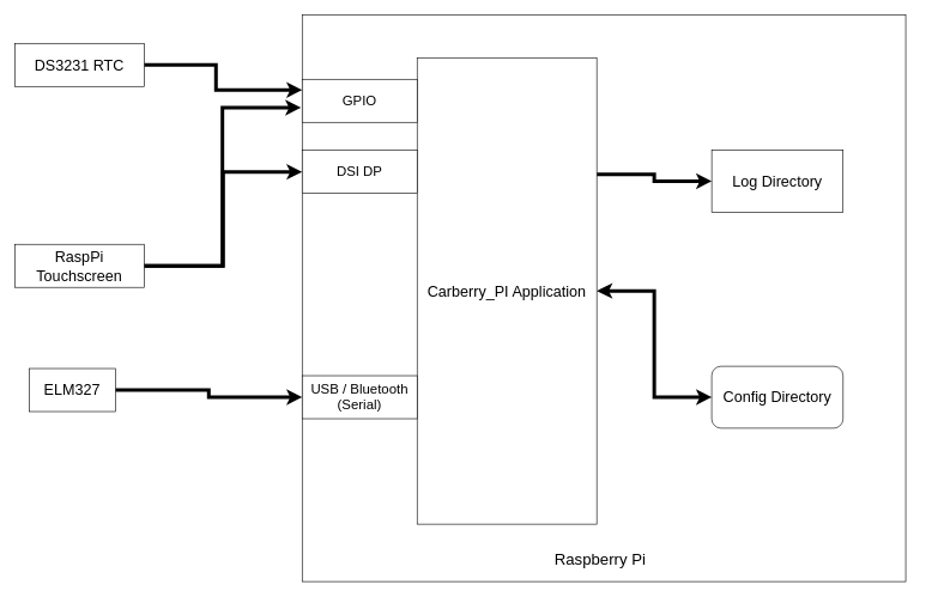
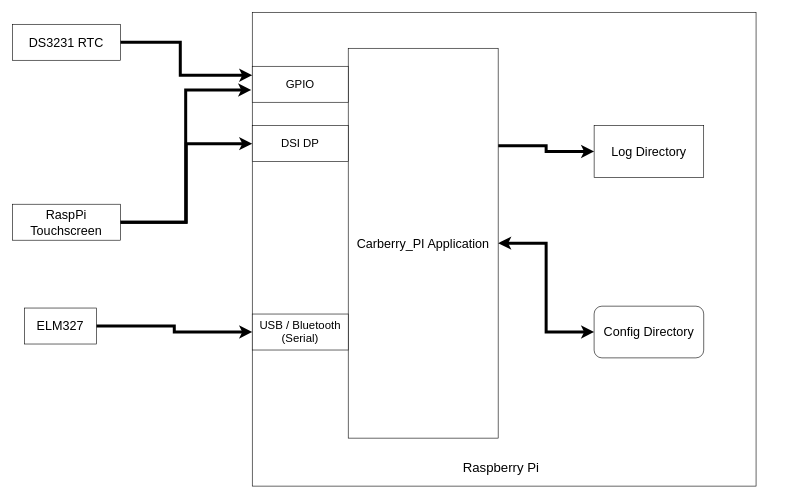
  <mxCell id="0" />
  <mxCell id="1" parent="0" />
  <mxCell id="2" style="edgeStyle=elbowEdgeStyle;rounded=0;orthogonalLoop=1;jettySize=auto;html=1;exitX=1;exitY=0.5;exitDx=0;exitDy=0;entryX=0;entryY=0.5;entryDx=0;entryDy=0;startArrow=none;startFill=0;strokeWidth=5;" edge="1" parent="1" source="3" target="12"><mxGeometry relative="1" as="geometry" /></mxCell>
  <mxCell id="3" value="&lt;font style=&quot;font-size: 21px&quot;&gt;ELM327&lt;/font&gt;" style="rounded=0;whiteSpace=wrap;html=1;" vertex="1" parent="1"><mxGeometry x="40" y="513.09" width="120" height="60" as="geometry" /></mxCell>
  <mxCell id="4" value="" style="group" vertex="1" connectable="0" parent="1"><mxGeometry x="420" y="20" width="880" height="790" as="geometry" /></mxCell>
  <mxCell id="5" value="" style="rounded=0;whiteSpace=wrap;html=1;" vertex="1" parent="4"><mxGeometry width="840" height="790" as="geometry" /></mxCell>
  <mxCell id="6" value="&lt;font style=&quot;font-size: 22px&quot;&gt;Raspberry Pi&lt;/font&gt;" style="text;html=1;strokeColor=none;fillColor=none;align=center;verticalAlign=middle;whiteSpace=wrap;rounded=0;" vertex="1" parent="4"><mxGeometry x="233.919" y="744.423" width="362.162" height="30.385" as="geometry" /></mxCell>
  <mxCell id="7" style="edgeStyle=elbowEdgeStyle;rounded=0;orthogonalLoop=1;jettySize=auto;html=1;exitX=1;exitY=0.25;exitDx=0;exitDy=0;entryX=0;entryY=0.5;entryDx=0;entryDy=0;startArrow=none;startFill=0;strokeWidth=5;" edge="1" parent="4" source="8" target="9"><mxGeometry relative="1" as="geometry" /></mxCell>
  <mxCell id="8" value="&lt;span style=&quot;font-size: 21px&quot;&gt;Carberry_PI Application&lt;/span&gt;" style="rounded=0;whiteSpace=wrap;html=1;" vertex="1" parent="4"><mxGeometry x="160" y="60" width="250" height="650" as="geometry" /></mxCell>
  <mxCell id="9" value="&lt;span style=&quot;font-size: 21px&quot;&gt;Log Directory&lt;/span&gt;" style="rounded=0;whiteSpace=wrap;html=1;" vertex="1" parent="4"><mxGeometry x="570.004" y="189" width="182.727" height="86.182" as="geometry" /></mxCell>
  <mxCell id="10" style="edgeStyle=elbowEdgeStyle;rounded=0;orthogonalLoop=1;jettySize=auto;html=1;exitX=0;exitY=0.5;exitDx=0;exitDy=0;entryX=1;entryY=0.5;entryDx=0;entryDy=0;startArrow=classic;startFill=1;strokeWidth=5;" edge="1" parent="4" source="11" target="8"><mxGeometry relative="1" as="geometry" /></mxCell>
  <mxCell id="11" value="&lt;span style=&quot;font-size: 21px&quot;&gt;Config Directory&lt;/span&gt;" style="whiteSpace=wrap;html=1;rounded=1;" vertex="1" parent="4"><mxGeometry x="570.004" y="490" width="182.727" height="86.182" as="geometry" /></mxCell>
  <mxCell id="12" value="&lt;font style=&quot;font-size: 19px&quot;&gt;USB / Bluetooth (Serial)&lt;/font&gt;" style="rounded=0;whiteSpace=wrap;html=1;" vertex="1" parent="4"><mxGeometry y="503.09" width="160" height="60" as="geometry" /></mxCell>
  <mxCell id="13" value="&lt;font style=&quot;font-size: 19px&quot;&gt;GPIO&lt;/font&gt;" style="rounded=0;whiteSpace=wrap;html=1;" vertex="1" parent="4"><mxGeometry y="90.0" width="160" height="60" as="geometry" /></mxCell>
  <mxCell id="14" value="&lt;font style=&quot;font-size: 19px&quot;&gt;DSI DP&lt;/font&gt;" style="rounded=0;whiteSpace=wrap;html=1;" vertex="1" parent="4"><mxGeometry y="189.0" width="160" height="60" as="geometry" /></mxCell>
  <mxCell id="15" style="edgeStyle=elbowEdgeStyle;rounded=0;orthogonalLoop=1;jettySize=auto;html=1;exitX=1;exitY=0.5;exitDx=0;exitDy=0;entryX=-0.002;entryY=0.164;entryDx=0;entryDy=0;entryPerimeter=0;startArrow=none;startFill=0;strokeWidth=5;" edge="1" parent="1" source="17" target="5"><mxGeometry relative="1" as="geometry" /></mxCell>
  <mxCell id="16" style="edgeStyle=elbowEdgeStyle;rounded=0;orthogonalLoop=1;jettySize=auto;html=1;exitX=1;exitY=0.5;exitDx=0;exitDy=0;startArrow=none;startFill=0;strokeWidth=5;" edge="1" parent="1" source="17" target="14"><mxGeometry relative="1" as="geometry" /></mxCell>
  <mxCell id="17" value="&lt;span style=&quot;font-size: 21px&quot;&gt;RaspPi Touchscreen&lt;/span&gt;" style="rounded=0;whiteSpace=wrap;html=1;" vertex="1" parent="1"><mxGeometry x="20" y="340" width="180" height="60" as="geometry" /></mxCell>
  <mxCell id="18" style="edgeStyle=elbowEdgeStyle;rounded=0;orthogonalLoop=1;jettySize=auto;html=1;exitX=1;exitY=0.5;exitDx=0;exitDy=0;startArrow=none;startFill=0;strokeWidth=5;entryX=0;entryY=0.25;entryDx=0;entryDy=0;" edge="1" parent="1" source="19" target="13"><mxGeometry relative="1" as="geometry"><mxPoint x="350" y="110" as="targetPoint" /><Array as="points"><mxPoint x="300" y="110" /></Array></mxGeometry></mxCell>
- <mxCell id="19" value="&lt;span style=&quot;font-size: 21px&quot;&gt;DS3231 RTC&lt;/span&gt;" style="rounded=0;whiteSpace=wrap;html=1;" vertex="1" parent="1"><mxGeometry x="20" y="60" width="180" height="60" as="geometry" /></mxCell>
+ <mxCell id="19" value="&lt;span style=&quot;font-size: 21px&quot;&gt;DS3231 RTC&lt;/span&gt;" style="rounded=0;whiteSpace=wrap;html=1;" vertex="1" parent="1"><mxGeometry x="20" y="40" width="180" height="60" as="geometry" /></mxCell>
